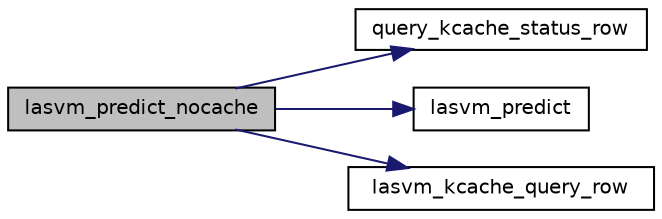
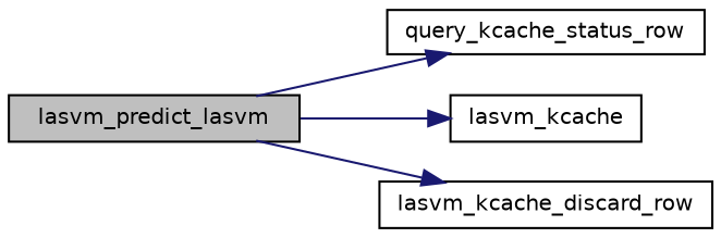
  digraph {
    rankdir=LR
    node [color=black fillcolor=white fontname=Helvetica fontsize=10 shape=record style=filled]
    edge [color=midnightblue fontname=Helvetica fontsize=10 labelfontname=Helvetica labelfontsize=10 style=solid]
-   n1 [fillcolor=grey75 fontcolor=black height=0.2 label=lasvm_predict_nocache width=0.4]
+   n1 [fillcolor=grey75 fontcolor=black height=0.2 label=lasvm_predict_lasvm width=0.4]
    n2 [height=0.2 label=query_kcache_status_row width=0.4]
-   n3 [height=0.2 label=lasvm_predict width=0.4]
-   n4 [height=0.2 label=lasvm_kcache_query_row width=0.4]
+   n3 [height=0.2 label=lasvm_kcache width=0.4]
+   n4 [height=0.2 label=lasvm_kcache_discard_row width=0.4]
    n1 -> n2
    n1 -> n3
    n1 -> n4
  }
